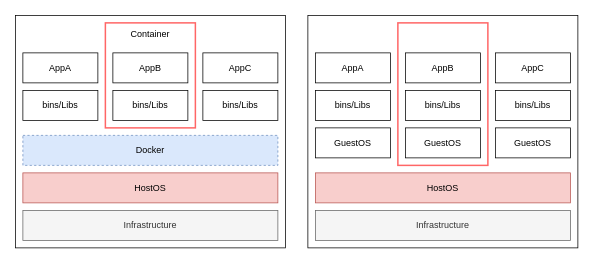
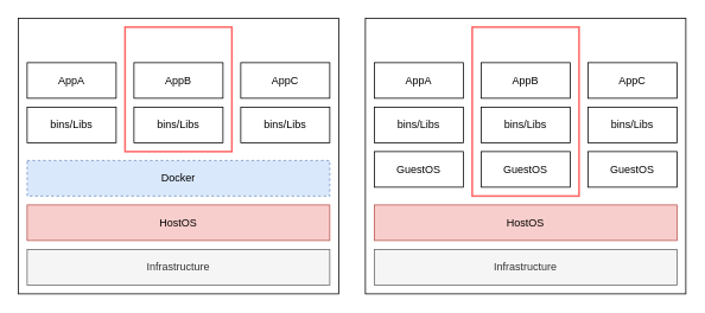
  <mxCell id="0" />
  <mxCell id="1" parent="0" />
  <mxCell id="2" value="" style="rounded=0;whiteSpace=wrap;html=1;" vertex="1" parent="1"><mxGeometry x="20" y="20" width="360" height="310" as="geometry" /></mxCell>
  <mxCell id="3" value="Infrastructure" style="rounded=0;whiteSpace=wrap;html=1;fillColor=#f5f5f5;strokeColor=#666666;fontColor=#333333;" vertex="1" parent="1"><mxGeometry x="30" y="280" width="340" height="40" as="geometry" /></mxCell>
  <mxCell id="4" value="HostOS" style="rounded=0;whiteSpace=wrap;html=1;fillColor=#f8cecc;strokeColor=#b85450;" vertex="1" parent="1"><mxGeometry x="30" y="230" width="340" height="40" as="geometry" /></mxCell>
  <mxCell id="5" value="Docker" style="rounded=0;whiteSpace=wrap;html=1;fillColor=#dae8fc;strokeColor=#6c8ebf;dashed=1;" vertex="1" parent="1"><mxGeometry x="30" y="180" width="340" height="40" as="geometry" /></mxCell>
  <mxCell id="6" value="bins/Libs" style="rounded=0;whiteSpace=wrap;html=1;" vertex="1" parent="1"><mxGeometry x="30" y="120" width="100" height="40" as="geometry" /></mxCell>
  <mxCell id="7" value="bins/Libs" style="rounded=0;whiteSpace=wrap;html=1;" vertex="1" parent="1"><mxGeometry x="150" y="120" width="100" height="40" as="geometry" /></mxCell>
  <mxCell id="8" value="bins/Libs" style="rounded=0;whiteSpace=wrap;html=1;" vertex="1" parent="1"><mxGeometry x="270" y="120" width="100" height="40" as="geometry" /></mxCell>
  <mxCell id="9" value="AppA" style="rounded=0;whiteSpace=wrap;html=1;" vertex="1" parent="1"><mxGeometry x="30" y="70" width="100" height="40" as="geometry" /></mxCell>
  <mxCell id="10" value="AppB" style="rounded=0;whiteSpace=wrap;html=1;" vertex="1" parent="1"><mxGeometry x="150" y="70" width="100" height="40" as="geometry" /></mxCell>
  <mxCell id="11" value="AppC" style="rounded=0;whiteSpace=wrap;html=1;" vertex="1" parent="1"><mxGeometry x="270" y="70" width="100" height="40" as="geometry" /></mxCell>
  <mxCell id="12" value="" style="rounded=0;whiteSpace=wrap;html=1;fillColor=none;strokeColor=#FF6666;strokeWidth=2;" vertex="1" parent="1"><mxGeometry x="140" y="30" width="120" height="140" as="geometry" /></mxCell>
- <mxCell id="13" value="Container" style="rounded=0;whiteSpace=wrap;html=1;fillColor=none;strokeColor=none;" vertex="1" parent="1"><mxGeometry x="140" y="30" width="120" height="30" as="geometry" /></mxCell>
  <mxCell id="14" value="" style="rounded=0;whiteSpace=wrap;html=1;" vertex="1" parent="1"><mxGeometry x="410" y="20" width="360" height="310" as="geometry" /></mxCell>
  <mxCell id="15" value="Infrastructure" style="rounded=0;whiteSpace=wrap;html=1;fillColor=#f5f5f5;strokeColor=#666666;fontColor=#333333;" vertex="1" parent="1"><mxGeometry x="420" y="280" width="340" height="40" as="geometry" /></mxCell>
  <mxCell id="16" value="HostOS" style="rounded=0;whiteSpace=wrap;html=1;fillColor=#f8cecc;strokeColor=#b85450;" vertex="1" parent="1"><mxGeometry x="420" y="230" width="340" height="40" as="geometry" /></mxCell>
  <mxCell id="17" value="bins/Libs" style="rounded=0;whiteSpace=wrap;html=1;" vertex="1" parent="1"><mxGeometry x="420" y="120" width="100" height="40" as="geometry" /></mxCell>
  <mxCell id="18" value="bins/Libs" style="rounded=0;whiteSpace=wrap;html=1;" vertex="1" parent="1"><mxGeometry x="540" y="120" width="100" height="40" as="geometry" /></mxCell>
  <mxCell id="19" value="bins/Libs" style="rounded=0;whiteSpace=wrap;html=1;" vertex="1" parent="1"><mxGeometry x="660" y="120" width="100" height="40" as="geometry" /></mxCell>
  <mxCell id="20" value="AppA" style="rounded=0;whiteSpace=wrap;html=1;" vertex="1" parent="1"><mxGeometry x="420" y="70" width="100" height="40" as="geometry" /></mxCell>
  <mxCell id="21" value="AppB" style="rounded=0;whiteSpace=wrap;html=1;" vertex="1" parent="1"><mxGeometry x="540" y="70" width="100" height="40" as="geometry" /></mxCell>
  <mxCell id="22" value="AppC" style="rounded=0;whiteSpace=wrap;html=1;" vertex="1" parent="1"><mxGeometry x="660" y="70" width="100" height="40" as="geometry" /></mxCell>
  <mxCell id="23" value="" style="rounded=0;whiteSpace=wrap;html=1;fillColor=none;strokeColor=#FF6666;strokeWidth=2;" vertex="1" parent="1"><mxGeometry x="530" y="30" width="120" height="190" as="geometry" /></mxCell>
  <mxCell id="24" value="GuestOS" style="rounded=0;whiteSpace=wrap;html=1;" vertex="1" parent="1"><mxGeometry x="420" y="170" width="100" height="40" as="geometry" /></mxCell>
  <mxCell id="25" value="GuestOS" style="rounded=0;whiteSpace=wrap;html=1;" vertex="1" parent="1"><mxGeometry x="540" y="170" width="100" height="40" as="geometry" /></mxCell>
  <mxCell id="26" value="GuestOS" style="rounded=0;whiteSpace=wrap;html=1;" vertex="1" parent="1"><mxGeometry x="660" y="170" width="100" height="40" as="geometry" /></mxCell>
